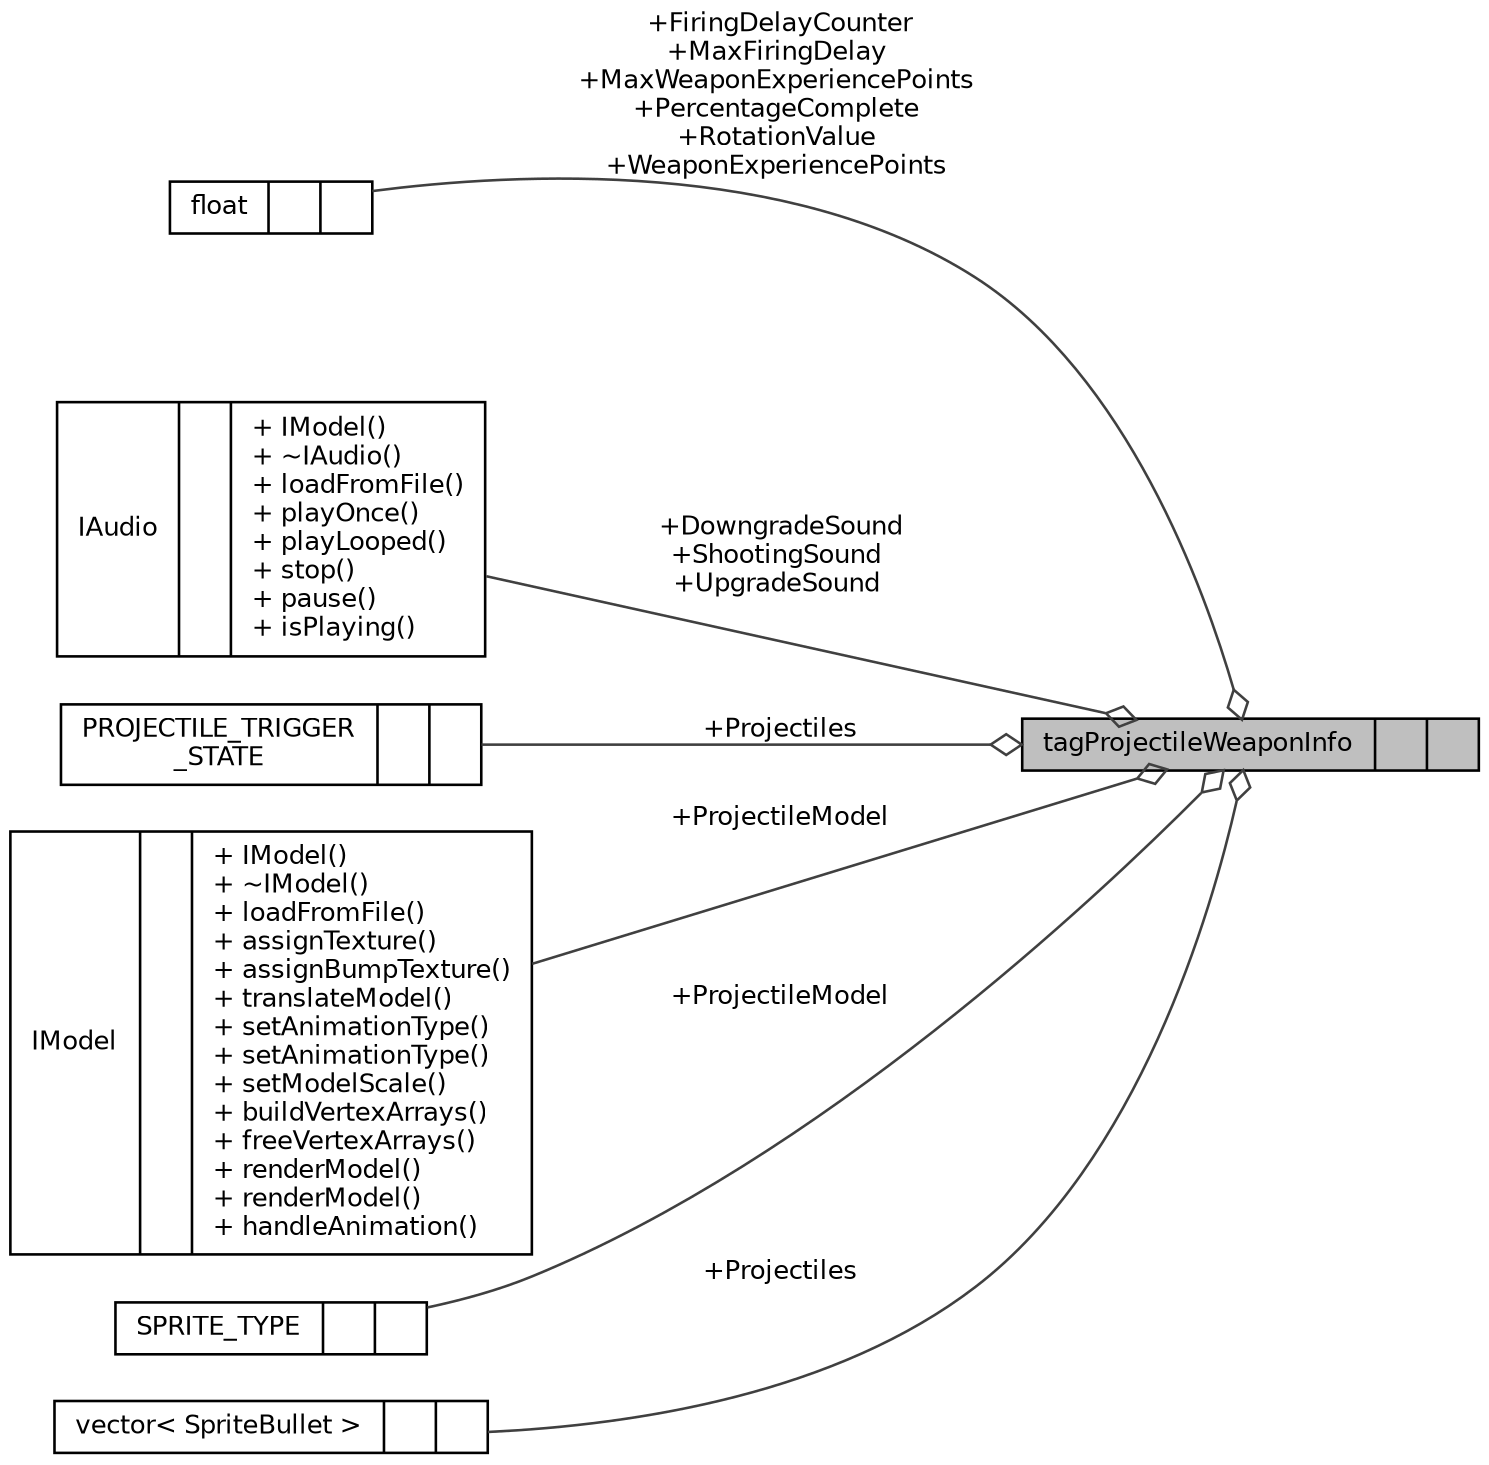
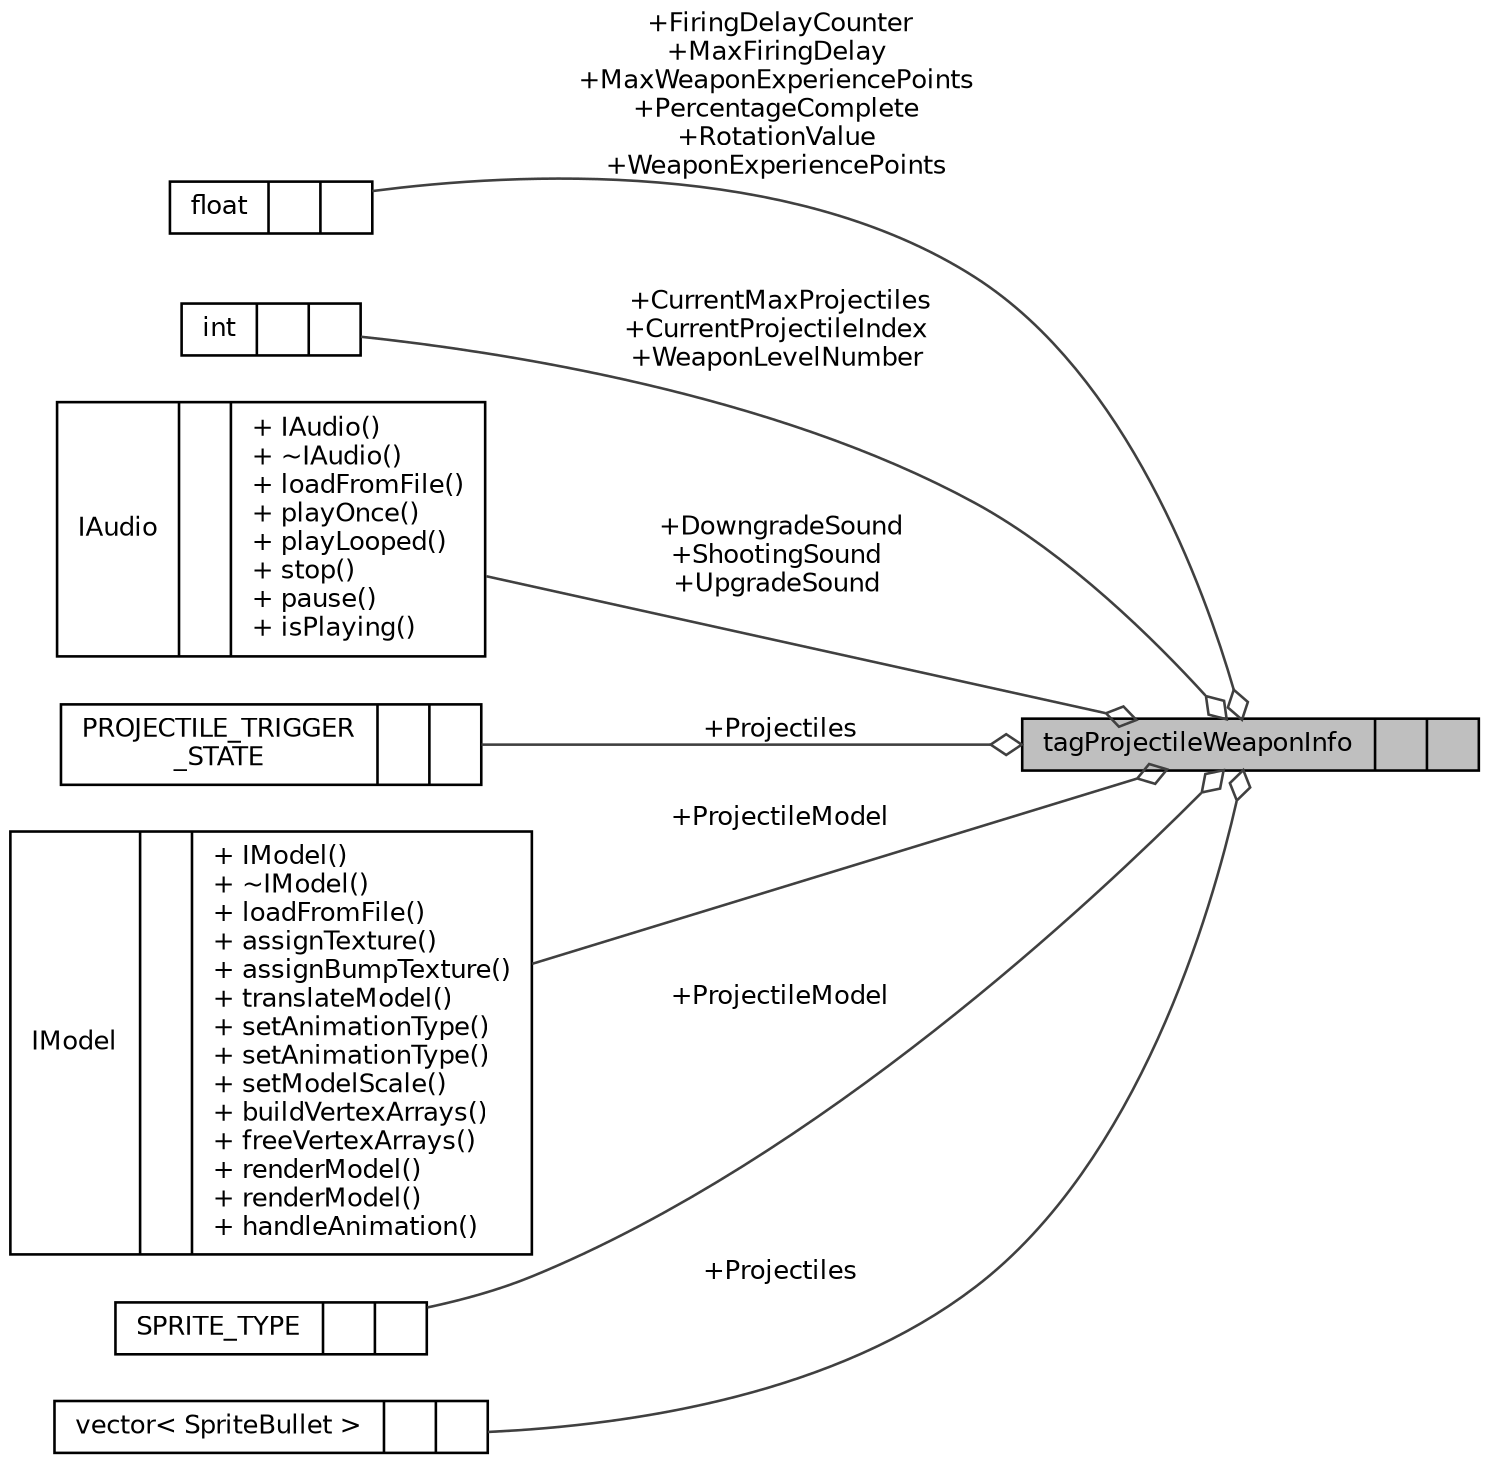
  digraph {
    rankdir=LR
    node [color=black fillcolor=white fontname=Helvetica fontsize=10 shape=record style=filled]
    edge [arrowhead=odiamond color=grey25 fontname=Helvetica fontsize=10 labelfontname=Helvetica labelfontsize=10 style=solid]
    n1 [fillcolor=grey75 fontcolor=black height=0.2 label="{tagProjectileWeaponInfo\n||}" width=0.4]
    n2 [height=0.2 label="{float\n||}" width=0.4]
-   n4 [height=0.2 label="{IAudio\n||+ IModel()\l+ ~IAudio()\l+ loadFromFile()\l+ playOnce()\l+ playLooped()\l+ stop()\l+ pause()\l+ isPlaying()\l}" width=0.4]
+   n3 [height=0.2 label="{int\n||}" width=0.4]
+   n4 [height=0.2 label="{IAudio\n||+ IAudio()\l+ ~IAudio()\l+ loadFromFile()\l+ playOnce()\l+ playLooped()\l+ stop()\l+ pause()\l+ isPlaying()\l}" width=0.4]
    n5 [height=0.2 label="{PROJECTILE_TRIGGER\l_STATE\n||}" width=0.4]
    n6 [height=0.2 label="{IModel\n||+ IModel()\l+ ~IModel()\l+ loadFromFile()\l+ assignTexture()\l+ assignBumpTexture()\l+ translateModel()\l+ setAnimationType()\l+ setAnimationType()\l+ setModelScale()\l+ buildVertexArrays()\l+ freeVertexArrays()\l+ renderModel()\l+ renderModel()\l+ handleAnimation()\l}" width=0.4]
    n7 [height=0.2 label="{SPRITE_TYPE\n||}" width=0.4]
    n8 [height=0.2 label="{vector\< SpriteBullet \>\n||}" width=0.4]
    n2 -> n1 [label=" +FiringDelayCounter\n+MaxFiringDelay\n+MaxWeaponExperiencePoints\n+PercentageComplete\n+RotationValue\n+WeaponExperiencePoints"]
+   n3 -> n1 [label=" +CurrentMaxProjectiles\n+CurrentProjectileIndex\n+WeaponLevelNumber"]
    n4 -> n1 [label=" +DowngradeSound\n+ShootingSound\n+UpgradeSound"]
    n5 -> n1 [label=" +Projectiles"]
    n6 -> n1 [label=" +ProjectileModel"]
    n7 -> n1 [label=" +ProjectileModel"]
    n8 -> n1 [label=" +Projectiles"]
  }
